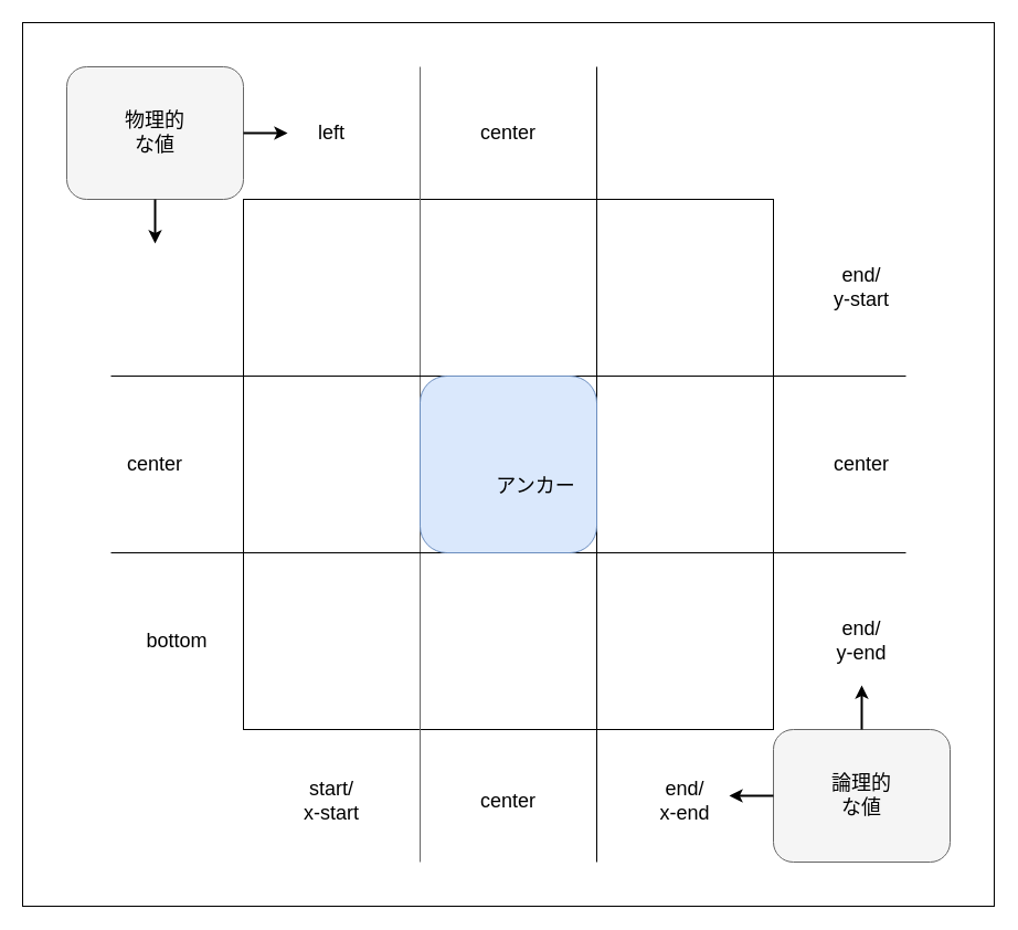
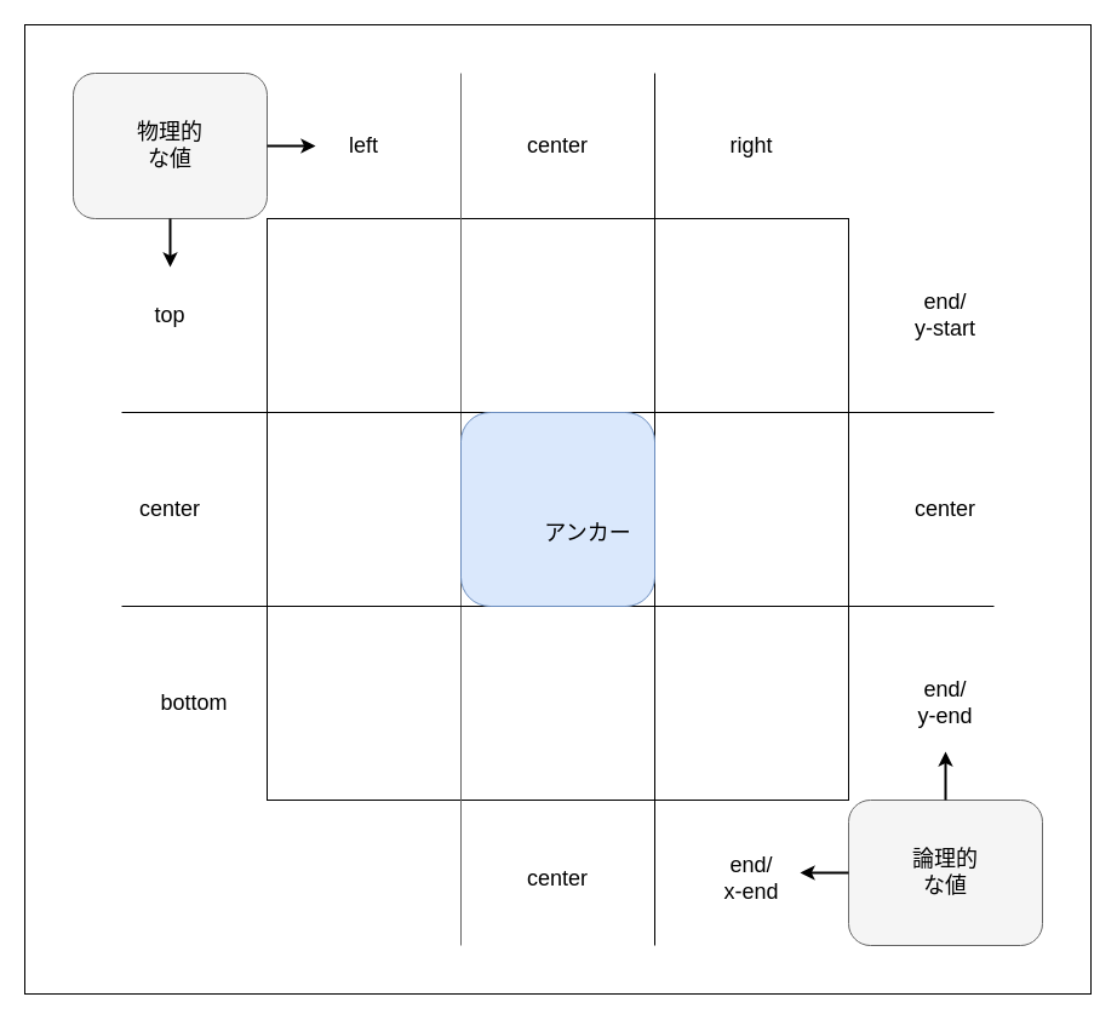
  <mxCell id="0" />
  <mxCell id="1" parent="0" />
  <mxCell id="2" value="" style="rounded=0;whiteSpace=wrap;html=1;" parent="1" vertex="1"><mxGeometry x="20" y="20" width="880" height="800" as="geometry" /></mxCell>
  <mxCell id="3" value="" style="whiteSpace=wrap;html=1;aspect=fixed;" parent="1" vertex="1"><mxGeometry x="220" y="180" width="480" height="480" as="geometry" /></mxCell>
  <mxCell id="4" value="" style="endArrow=none;html=1;rounded=0;fillColor=#f5f5f5;strokeColor=#666666;" parent="1" edge="1"><mxGeometry width="50" height="50" relative="1" as="geometry"><mxPoint x="380" y="780" as="sourcePoint" /><mxPoint x="380" y="60" as="targetPoint" /></mxGeometry></mxCell>
  <mxCell id="5" value="" style="endArrow=none;html=1;rounded=0;" parent="1" edge="1"><mxGeometry width="50" height="50" relative="1" as="geometry"><mxPoint x="540" y="780" as="sourcePoint" /><mxPoint x="540" y="60" as="targetPoint" /></mxGeometry></mxCell>
  <mxCell id="6" value="" style="endArrow=none;html=1;rounded=0;" parent="1" edge="1"><mxGeometry width="50" height="50" relative="1" as="geometry"><mxPoint x="100" y="340" as="sourcePoint" /><mxPoint x="820" y="340" as="targetPoint" /></mxGeometry></mxCell>
  <mxCell id="7" value="" style="endArrow=none;html=1;rounded=0;" parent="1" edge="1"><mxGeometry width="50" height="50" relative="1" as="geometry"><mxPoint x="100" y="500" as="sourcePoint" /><mxPoint x="820" y="500" as="targetPoint" /></mxGeometry></mxCell>
  <mxCell id="8" value="" style="rounded=1;whiteSpace=wrap;html=1;fillColor=#dae8fc;strokeColor=#6c8ebf;" parent="1" vertex="1"><mxGeometry x="380" y="340" width="160" height="160" as="geometry" /></mxCell>
  <mxCell id="9" value="&lt;font style=&quot;font-size: 18px;&quot;&gt;アンカー&lt;/font&gt;" style="text;html=1;strokeColor=none;fillColor=none;align=center;verticalAlign=middle;whiteSpace=wrap;rounded=0;" parent="1" vertex="1"><mxGeometry x="445" y="425" width="80" height="30" as="geometry" /></mxCell>
  <mxCell id="10" value="&lt;div&gt;&lt;font style=&quot;font-size: 18px;&quot;&gt;end/&lt;/font&gt;&lt;/div&gt;&lt;div&gt;&lt;font style=&quot;font-size: 18px;&quot;&gt;y-start&lt;br&gt;&lt;/font&gt;&lt;/div&gt;" style="text;html=1;strokeColor=none;fillColor=none;align=center;verticalAlign=middle;whiteSpace=wrap;rounded=0;" parent="1" vertex="1"><mxGeometry x="750" y="245" width="60" height="30" as="geometry" /></mxCell>
  <mxCell id="11" value="center" style="text;html=1;strokeColor=none;fillColor=none;align=center;verticalAlign=middle;whiteSpace=wrap;rounded=0;fontSize=18;" parent="1" vertex="1"><mxGeometry x="750" y="405" width="60" height="30" as="geometry" /></mxCell>
  <mxCell id="12" value="&lt;div&gt;end/&lt;/div&gt;&lt;div&gt;y-end&lt;br&gt;&lt;/div&gt;" style="text;html=1;strokeColor=none;fillColor=none;align=center;verticalAlign=middle;whiteSpace=wrap;rounded=0;fontSize=18;" parent="1" vertex="1"><mxGeometry x="750" y="565" width="60" height="30" as="geometry" /></mxCell>
- <mxCell id="13" value="&lt;div&gt;&lt;font style=&quot;font-size: 18px;&quot;&gt;start/&lt;/font&gt;&lt;/div&gt;&lt;div&gt;&lt;font style=&quot;font-size: 18px;&quot;&gt;x-start&lt;/font&gt;&lt;/div&gt;" style="text;html=1;strokeColor=none;fillColor=none;align=center;verticalAlign=middle;whiteSpace=wrap;rounded=0;" parent="1" vertex="1"><mxGeometry x="270" y="715" width="60" height="20" as="geometry" /></mxCell>
  <mxCell id="14" value="&lt;font style=&quot;font-size: 18px;&quot;&gt;center&lt;/font&gt;" style="text;html=1;strokeColor=none;fillColor=none;align=center;verticalAlign=middle;whiteSpace=wrap;rounded=0;" parent="1" vertex="1"><mxGeometry x="430" y="715" width="60" height="20" as="geometry" /></mxCell>
  <mxCell id="15" value="&lt;div&gt;&lt;font style=&quot;font-size: 18px;&quot;&gt;end/&lt;/font&gt;&lt;/div&gt;&lt;div&gt;&lt;font style=&quot;font-size: 18px;&quot;&gt;x-end&lt;br&gt;&lt;/font&gt;&lt;/div&gt;" style="text;html=1;strokeColor=none;fillColor=none;align=center;verticalAlign=middle;whiteSpace=wrap;rounded=0;" parent="1" vertex="1"><mxGeometry x="590" y="715" width="60" height="20" as="geometry" /></mxCell>
+ <mxCell id="16" value="&lt;font style=&quot;font-size: 18px;&quot;&gt;top&lt;/font&gt;" style="text;html=1;strokeColor=none;fillColor=none;align=center;verticalAlign=middle;whiteSpace=wrap;rounded=0;" parent="1" vertex="1"><mxGeometry x="110" y="245" width="60" height="30" as="geometry" /></mxCell>
  <mxCell id="17" value="center" style="text;html=1;strokeColor=none;fillColor=none;align=center;verticalAlign=middle;whiteSpace=wrap;rounded=0;fontSize=18;" parent="1" vertex="1"><mxGeometry x="110" y="405" width="60" height="30" as="geometry" /></mxCell>
  <mxCell id="18" value="bottom" style="text;html=1;strokeColor=none;fillColor=none;align=center;verticalAlign=middle;whiteSpace=wrap;rounded=0;fontSize=18;" parent="1" vertex="1"><mxGeometry x="130" y="565" width="60" height="30" as="geometry" /></mxCell>
  <mxCell id="19" value="&lt;font style=&quot;font-size: 18px;&quot;&gt;left&lt;/font&gt;" style="text;html=1;strokeColor=none;fillColor=none;align=center;verticalAlign=middle;whiteSpace=wrap;rounded=0;" parent="1" vertex="1"><mxGeometry x="270" y="110" width="60" height="20" as="geometry" /></mxCell>
  <mxCell id="20" value="&lt;font style=&quot;font-size: 18px;&quot;&gt;center&lt;/font&gt;" style="text;html=1;strokeColor=none;fillColor=none;align=center;verticalAlign=middle;whiteSpace=wrap;rounded=0;" parent="1" vertex="1"><mxGeometry x="430" y="110" width="60" height="20" as="geometry" /></mxCell>
+ <mxCell id="21" value="&lt;font style=&quot;font-size: 18px;&quot;&gt;right&lt;/font&gt;" style="text;html=1;strokeColor=none;fillColor=none;align=center;verticalAlign=middle;whiteSpace=wrap;rounded=0;" parent="1" vertex="1"><mxGeometry x="590" y="110" width="60" height="20" as="geometry" /></mxCell>
  <mxCell id="22" value="" style="rounded=1;whiteSpace=wrap;html=1;fillColor=#f5f5f5;strokeColor=#666666;fontColor=#333333;" parent="1" vertex="1"><mxGeometry x="60" y="60" width="160" height="120" as="geometry" /></mxCell>
  <mxCell id="23" value="&lt;font style=&quot;font-size: 18px;&quot;&gt;物理的な値&lt;br&gt;&lt;/font&gt;" style="text;html=1;strokeColor=none;fillColor=none;align=center;verticalAlign=middle;whiteSpace=wrap;rounded=0;" parent="1" vertex="1"><mxGeometry x="110" y="105" width="60" height="30" as="geometry" /></mxCell>
  <mxCell id="24" value="" style="endArrow=classic;html=1;rounded=0;exitX=0.5;exitY=1;exitDx=0;exitDy=0;strokeWidth=2;" parent="1" source="22" edge="1"><mxGeometry width="50" height="50" relative="1" as="geometry"><mxPoint x="390" y="210" as="sourcePoint" /><mxPoint x="140" y="220" as="targetPoint" /></mxGeometry></mxCell>
  <mxCell id="25" value="" style="endArrow=classic;html=1;rounded=0;exitX=1;exitY=0.5;exitDx=0;exitDy=0;strokeWidth=2;" parent="1" source="22" edge="1"><mxGeometry width="50" height="50" relative="1" as="geometry"><mxPoint x="150" y="190" as="sourcePoint" /><mxPoint x="260" y="120" as="targetPoint" /></mxGeometry></mxCell>
  <mxCell id="26" value="" style="rounded=1;whiteSpace=wrap;html=1;fillColor=#f5f5f5;strokeColor=#666666;fontColor=#333333;" parent="1" vertex="1"><mxGeometry x="700" y="660" width="160" height="120" as="geometry" /></mxCell>
  <mxCell id="27" value="&lt;div&gt;&lt;span style=&quot;font-size: 18px;&quot;&gt;論理的&lt;br&gt;な値&lt;/span&gt;&lt;/div&gt;" style="text;html=1;strokeColor=none;fillColor=none;align=center;verticalAlign=middle;whiteSpace=wrap;rounded=0;" parent="1" vertex="1"><mxGeometry x="740" y="705" width="80" height="30" as="geometry" /></mxCell>
  <mxCell id="28" value="" style="endArrow=classic;html=1;rounded=0;exitX=0;exitY=0.5;exitDx=0;exitDy=0;strokeWidth=2;" parent="1" source="26" edge="1"><mxGeometry width="50" height="50" relative="1" as="geometry"><mxPoint x="390" y="690" as="sourcePoint" /><mxPoint x="660" y="720" as="targetPoint" /></mxGeometry></mxCell>
  <mxCell id="29" value="" style="endArrow=classic;html=1;rounded=0;exitX=0.5;exitY=0;exitDx=0;exitDy=0;strokeWidth=2;" parent="1" source="26" edge="1"><mxGeometry width="50" height="50" relative="1" as="geometry"><mxPoint x="710" y="730" as="sourcePoint" /><mxPoint x="780" y="620" as="targetPoint" /></mxGeometry></mxCell>
